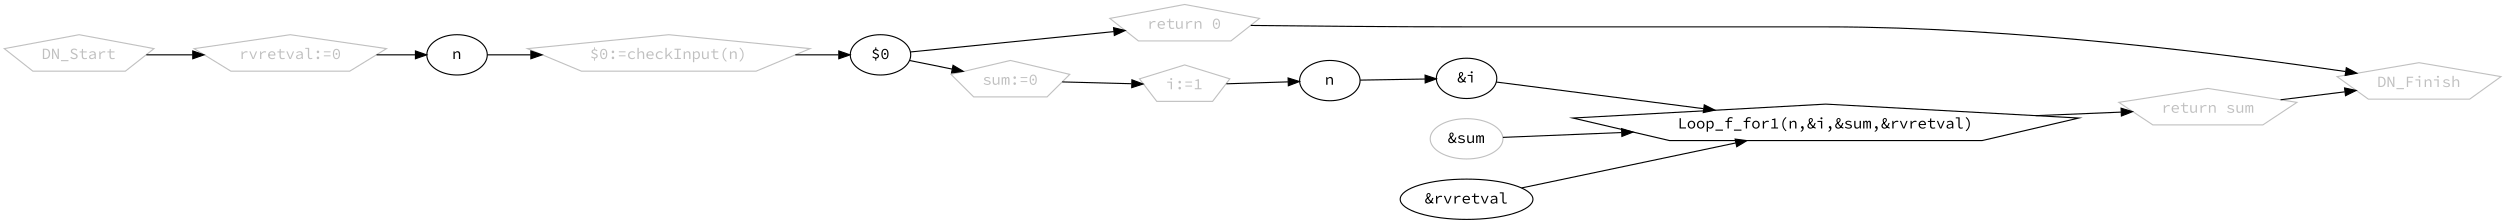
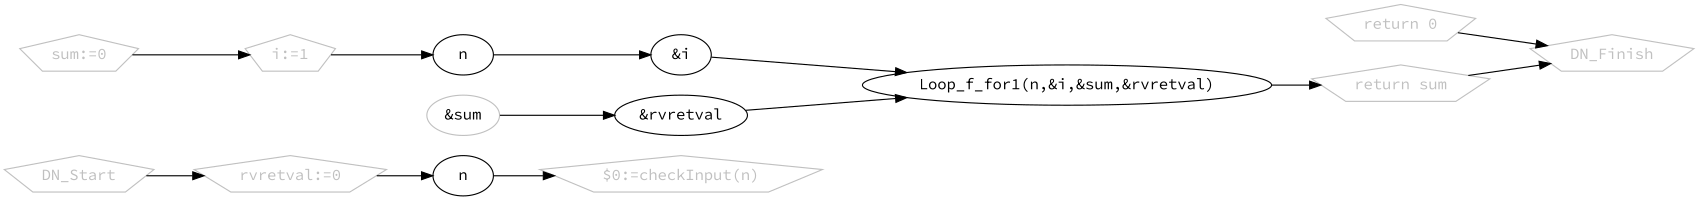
  digraph {
    fontname="Source Code Pro"
    rankdir=LR
    node [color=grey fontcolor=grey fontname="Source Code Pro" shape=pentagon]
    edge [fontname="Source Code Pro"]
    n1 [label=DN_Start]
    n2 [label="rvretval:=0"]
    n3 [label=n color="" fontcolor="" shape=""]
    n4 [label="$0:=checkInput(n)"]
-   n5 [label="$0" color="" fontcolor="" shape=""]
    n6 [label="return 0"]
    n7 [label="sum:=0"]
    n8 [label=DN_Finish]
    n9 [label="i:=1"]
    n10 [label=n color="" fontcolor="" shape=""]
    n11 [label="&i" color="" fontcolor="" shape=""]
-   n12 [label="Loop_f_for1(n,&i,&sum,&rvretval)" color="" fontcolor=""]
+   n12 [label="Loop_f_for1(n,&i,&sum,&rvretval)" color="" fontcolor="" shape=""]
    n13 [label="&sum" fontcolor="" shape=""]
    n14 [label="&rvretval" color="" fontcolor="" shape=""]
    n15 [label="return sum"]
    n1 -> n2
    n2 -> n3
    n3 -> n4
-   n4 -> n5
-   n5 -> n6
-   n5 -> n7
    n6 -> n8
    n7 -> n9
    n9 -> n10
    n10 -> n11
    n11 -> n12
    n12 -> n15
-   n13 -> n12
+   n13 -> n14
    n14 -> n12
    n15 -> n8
  }
